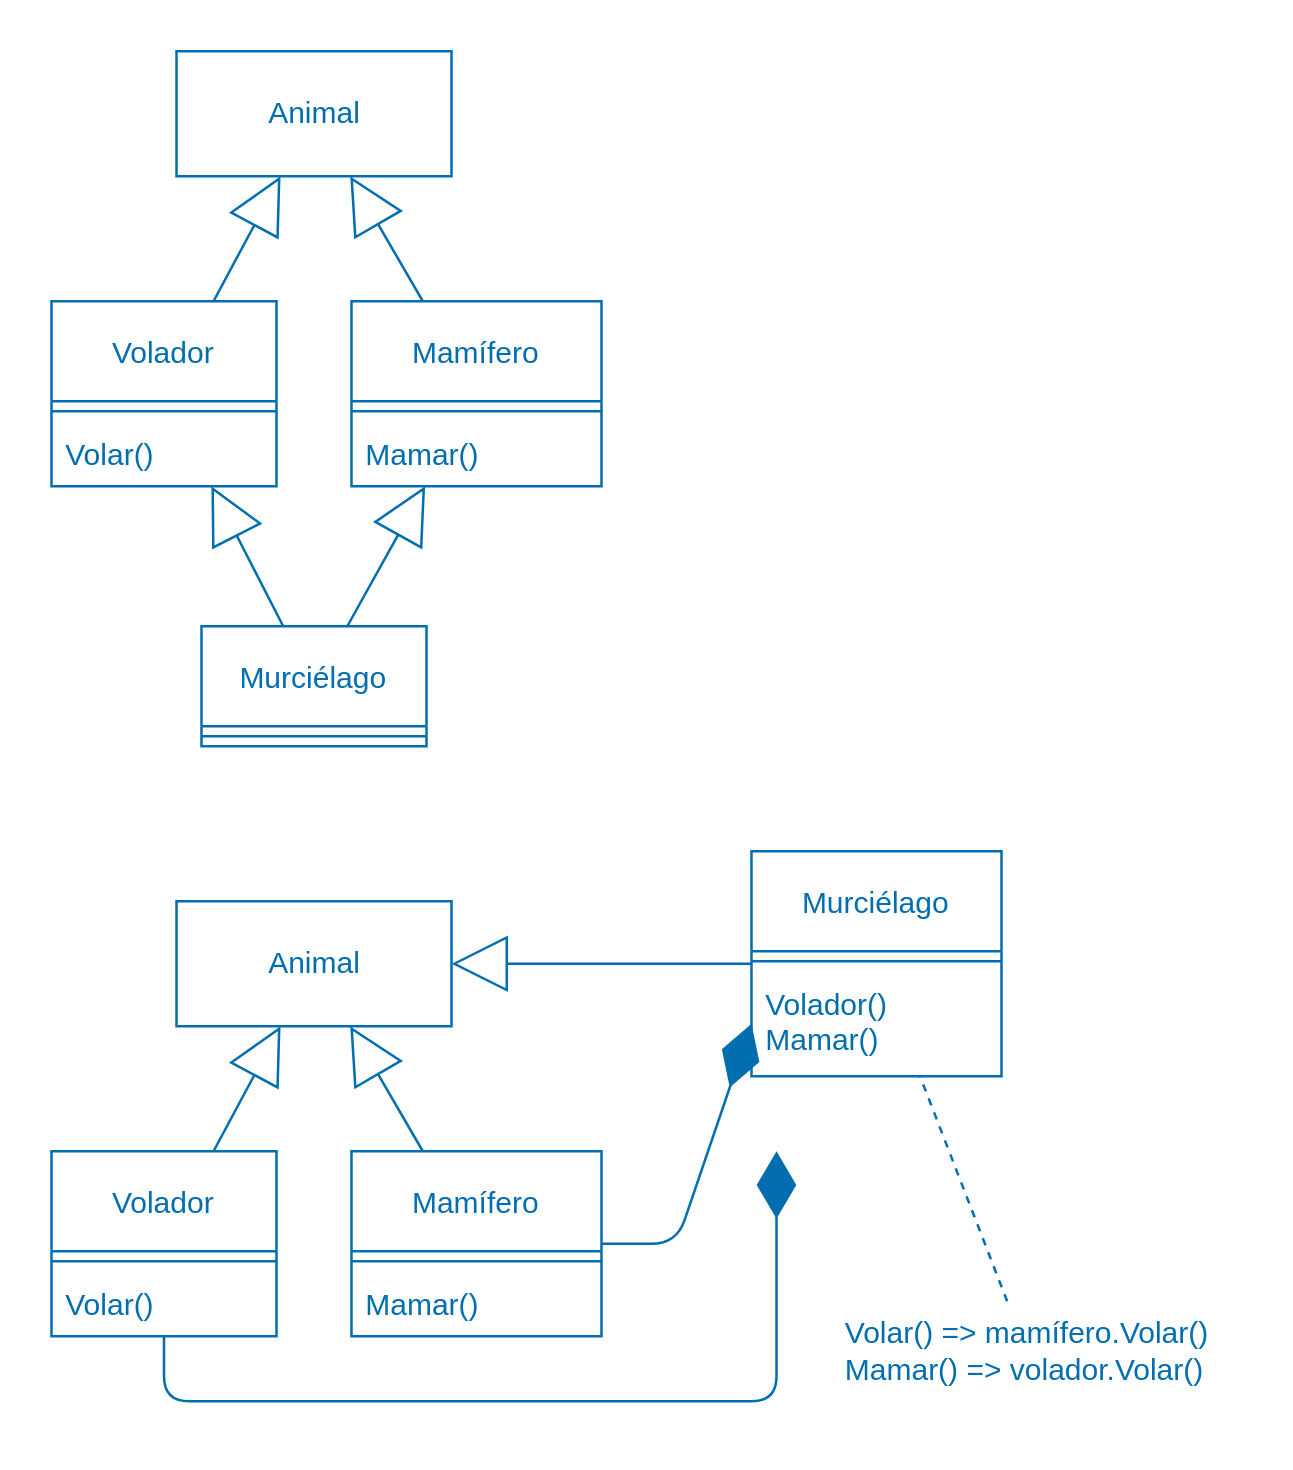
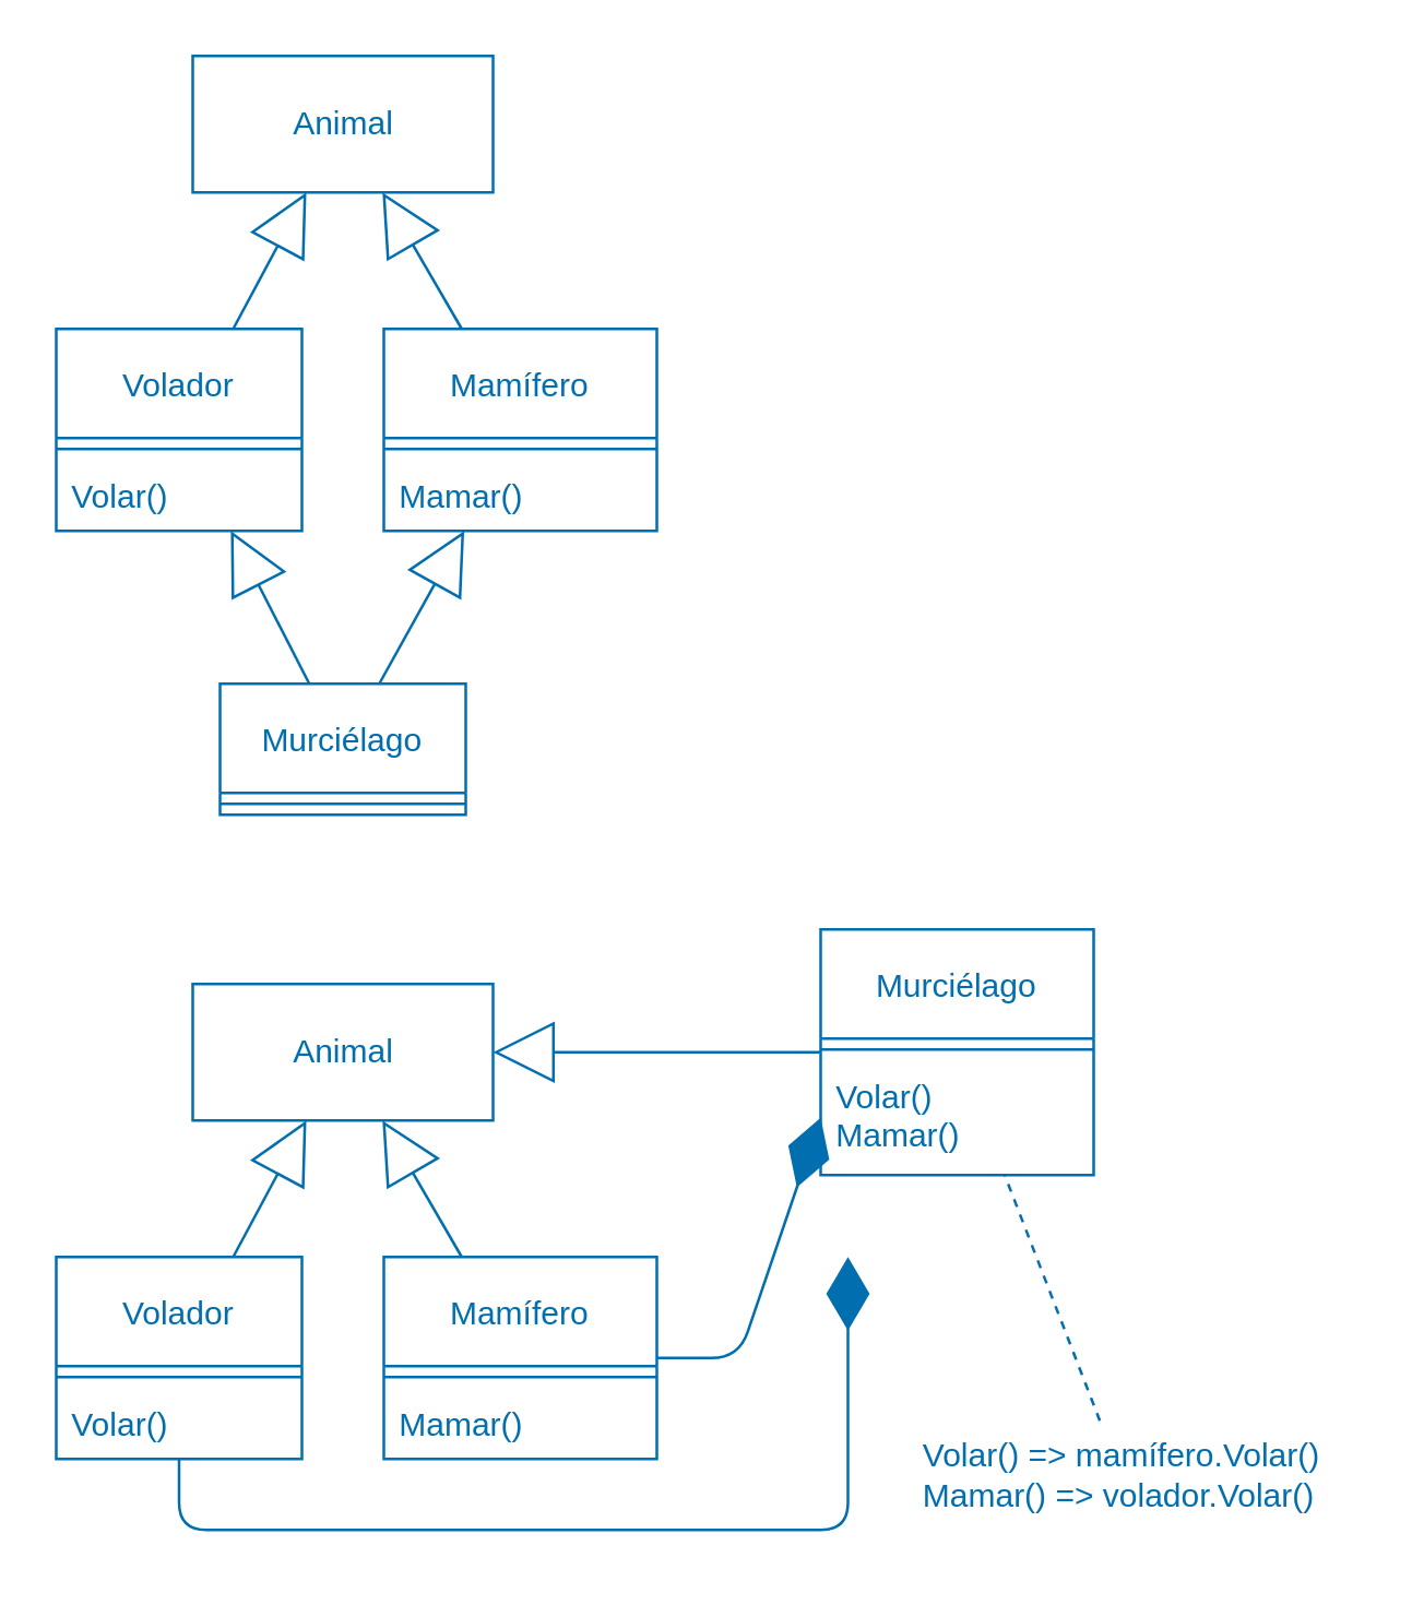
  <mxCell id="0" />
  <mxCell id="1" parent="0" />
  <mxCell id="2" value="" style="endArrow=block;html=1;endFill=0;elbow=vertical;strokeColor=#006EAF;fontColor=#006EAF;strokeWidth=1;endSize=20;" parent="1" source="5" target="3" edge="1"><mxGeometry width="160" relative="1" as="geometry"><mxPoint x="104.375" y="140" as="sourcePoint" /><mxPoint x="60" y="148.2" as="targetPoint" /></mxGeometry></mxCell>
  <mxCell id="3" value="Animal" style="html=1;fillColor=none;fontColor=#006EAF;strokeColor=#006EAF;" parent="1" vertex="1"><mxGeometry x="70" y="20" width="110" height="50" as="geometry" /></mxCell>
  <mxCell id="4" value="" style="endArrow=block;html=1;endFill=0;elbow=vertical;strokeColor=#006EAF;fontColor=#006EAF;strokeWidth=1;endSize=20;" parent="1" source="8" target="3" edge="1"><mxGeometry width="160" relative="1" as="geometry"><mxPoint x="33.958" y="270" as="sourcePoint" /><mxPoint x="105.417" y="190" as="targetPoint" /></mxGeometry></mxCell>
  <mxCell id="5" value="Volador" style="swimlane;fontStyle=0;align=center;verticalAlign=middle;childLayout=stackLayout;horizontal=1;startSize=40;horizontalStack=0;resizeParent=1;resizeParentMax=0;resizeLast=0;collapsible=1;marginBottom=0;fillColor=none;fontColor=#006EAF;strokeColor=#006EAF;" parent="1" vertex="1"><mxGeometry x="20" y="120" width="90" height="74" as="geometry" /></mxCell>
  <mxCell id="6" value="" style="line;strokeWidth=1;fillColor=none;align=left;verticalAlign=middle;spacingTop=-1;spacingLeft=3;spacingRight=3;rotatable=0;labelPosition=right;points=[];portConstraint=eastwest;strokeColor=inherit;" parent="5" vertex="1"><mxGeometry y="40" width="90" height="8" as="geometry" /></mxCell>
  <mxCell id="7" value="Volar()" style="text;strokeColor=none;fillColor=none;align=left;verticalAlign=top;spacingLeft=4;spacingRight=4;overflow=hidden;rotatable=0;points=[[0,0.5],[1,0.5]];portConstraint=eastwest;fontColor=#006EAF;" parent="5" vertex="1"><mxGeometry y="48" width="90" height="26" as="geometry" /></mxCell>
  <mxCell id="8" value="Mamífero" style="swimlane;fontStyle=0;align=center;verticalAlign=middle;childLayout=stackLayout;horizontal=1;startSize=40;horizontalStack=0;resizeParent=1;resizeParentMax=0;resizeLast=0;collapsible=1;marginBottom=0;fillColor=none;fontColor=#006EAF;strokeColor=#006EAF;" parent="1" vertex="1"><mxGeometry x="140" y="120" width="100" height="74" as="geometry" /></mxCell>
  <mxCell id="9" value="" style="line;strokeWidth=1;fillColor=none;align=left;verticalAlign=middle;spacingTop=-1;spacingLeft=3;spacingRight=3;rotatable=0;labelPosition=right;points=[];portConstraint=eastwest;strokeColor=inherit;" parent="8" vertex="1"><mxGeometry y="40" width="100" height="8" as="geometry" /></mxCell>
  <mxCell id="10" value="Mamar()" style="text;strokeColor=none;fillColor=none;align=left;verticalAlign=top;spacingLeft=4;spacingRight=4;overflow=hidden;rotatable=0;points=[[0,0.5],[1,0.5]];portConstraint=eastwest;fontColor=#006EAF;" parent="8" vertex="1"><mxGeometry y="48" width="100" height="26" as="geometry" /></mxCell>
  <mxCell id="11" value="Murciélago" style="swimlane;fontStyle=0;align=center;verticalAlign=middle;childLayout=stackLayout;horizontal=1;startSize=40;horizontalStack=0;resizeParent=1;resizeParentMax=0;resizeLast=0;collapsible=1;marginBottom=0;fillColor=none;fontColor=#006EAF;strokeColor=#006EAF;" parent="1" vertex="1"><mxGeometry x="80" y="250" width="90" height="48" as="geometry" /></mxCell>
  <mxCell id="12" value="" style="line;strokeWidth=1;fillColor=none;align=left;verticalAlign=middle;spacingTop=-1;spacingLeft=3;spacingRight=3;rotatable=0;labelPosition=right;points=[];portConstraint=eastwest;strokeColor=inherit;" parent="11" vertex="1"><mxGeometry y="40" width="90" height="8" as="geometry" /></mxCell>
  <mxCell id="13" value="" style="endArrow=block;html=1;endFill=0;elbow=vertical;strokeColor=#006EAF;fontColor=#006EAF;strokeWidth=1;endSize=20;" parent="1" source="11" target="5" edge="1"><mxGeometry width="160" relative="1" as="geometry"><mxPoint x="101.818" y="130" as="sourcePoint" /><mxPoint x="133.636" y="60" as="targetPoint" /></mxGeometry></mxCell>
  <mxCell id="14" value="" style="endArrow=block;html=1;endFill=0;elbow=vertical;strokeColor=#006EAF;fontColor=#006EAF;strokeWidth=1;endSize=20;" parent="1" source="11" target="8" edge="1"><mxGeometry width="160" relative="1" as="geometry"><mxPoint x="135.421" y="250" as="sourcePoint" /><mxPoint x="107.477" y="204" as="targetPoint" /></mxGeometry></mxCell>
  <mxCell id="15" value="Animal" style="html=1;fillColor=none;fontColor=#006EAF;strokeColor=#006EAF;" parent="1" vertex="1"><mxGeometry x="70" y="360" width="110" height="50" as="geometry" /></mxCell>
  <mxCell id="16" value="Murciélago" style="swimlane;fontStyle=0;align=center;verticalAlign=middle;childLayout=stackLayout;horizontal=1;startSize=40;horizontalStack=0;resizeParent=1;resizeParentMax=0;resizeLast=0;collapsible=1;marginBottom=0;fillColor=none;fontColor=#006EAF;strokeColor=#006EAF;" parent="1" vertex="1"><mxGeometry x="300" y="340" width="100" height="90" as="geometry" /></mxCell>
  <mxCell id="17" value="" style="line;strokeWidth=1;fillColor=none;align=left;verticalAlign=middle;spacingTop=-1;spacingLeft=3;spacingRight=3;rotatable=0;labelPosition=right;points=[];portConstraint=eastwest;strokeColor=inherit;" parent="16" vertex="1"><mxGeometry y="40" width="100" height="8" as="geometry" /></mxCell>
- <mxCell id="18" value="Volador()&#10;Mamar()" style="text;strokeColor=none;fillColor=none;align=left;verticalAlign=top;spacingLeft=4;spacingRight=4;overflow=hidden;rotatable=0;points=[[0,0.5],[1,0.5]];portConstraint=eastwest;fontColor=#006EAF;" parent="16" vertex="1"><mxGeometry y="48" width="100" height="42" as="geometry" /></mxCell>
+ <mxCell id="18" value="Volar()&#10;Mamar()" style="text;strokeColor=none;fillColor=none;align=left;verticalAlign=top;spacingLeft=4;spacingRight=4;overflow=hidden;rotatable=0;points=[[0,0.5],[1,0.5]];portConstraint=eastwest;fontColor=#006EAF;" parent="16" vertex="1"><mxGeometry y="48" width="100" height="42" as="geometry" /></mxCell>
  <mxCell id="19" value="" style="endArrow=diamondThin;endFill=1;endSize=24;html=1;fontColor=#006EAF;fillColor=#1ba1e2;strokeColor=#006EAF;labelBackgroundColor=none;" parent="1" source="26" edge="1"><mxGeometry x="-0.578" y="31" width="160" relative="1" as="geometry"><mxPoint x="440" y="550" as="sourcePoint" /><mxPoint x="310" y="460" as="targetPoint" /><mxPoint x="1" as="offset" /><Array as="points"><mxPoint x="65" y="560" /><mxPoint x="310" y="560" /></Array></mxGeometry></mxCell>
  <mxCell id="20" value="" style="endArrow=diamondThin;endFill=1;endSize=24;html=1;fontColor=#006EAF;fillColor=#1ba1e2;strokeColor=#006EAF;labelBackgroundColor=none;entryX=0;entryY=0.5;entryDx=0;entryDy=0;" parent="1" source="27" target="18" edge="1"><mxGeometry x="-0.519" y="-25" width="160" relative="1" as="geometry"><mxPoint x="265.818" y="470" as="sourcePoint" /><mxPoint x="127.798" y="420" as="targetPoint" /><mxPoint as="offset" /><Array as="points"><mxPoint x="270" y="497" /></Array></mxGeometry></mxCell>
  <mxCell id="21" value="" style="endArrow=block;html=1;endFill=0;elbow=vertical;strokeColor=#006EAF;fontColor=#006EAF;strokeWidth=1;endSize=20;" parent="1" source="16" target="15" edge="1"><mxGeometry width="160" relative="1" as="geometry"><mxPoint x="217.184" y="570" as="sourcePoint" /><mxPoint x="225.34" y="528" as="targetPoint" /></mxGeometry></mxCell>
  <mxCell id="22" value="" style="endArrow=block;html=1;endFill=0;elbow=vertical;strokeColor=#006EAF;fontColor=#006EAF;strokeWidth=1;endSize=20;" parent="1" source="24" target="15" edge="1"><mxGeometry width="160" relative="1" as="geometry"><mxPoint x="104.375" y="480" as="sourcePoint" /><mxPoint x="111.607" y="410" as="targetPoint" /></mxGeometry></mxCell>
  <mxCell id="23" value="" style="endArrow=block;html=1;endFill=0;elbow=vertical;strokeColor=#006EAF;fontColor=#006EAF;strokeWidth=1;endSize=20;" parent="1" source="27" target="15" edge="1"><mxGeometry width="160" relative="1" as="geometry"><mxPoint x="33.958" y="610" as="sourcePoint" /><mxPoint x="139.509" y="410" as="targetPoint" /></mxGeometry></mxCell>
  <mxCell id="24" value="Volador" style="swimlane;fontStyle=0;align=center;verticalAlign=middle;childLayout=stackLayout;horizontal=1;startSize=40;horizontalStack=0;resizeParent=1;resizeParentMax=0;resizeLast=0;collapsible=1;marginBottom=0;fillColor=none;fontColor=#006EAF;strokeColor=#006EAF;" parent="1" vertex="1"><mxGeometry x="20" y="460" width="90" height="74" as="geometry" /></mxCell>
  <mxCell id="25" value="" style="line;strokeWidth=1;fillColor=none;align=left;verticalAlign=middle;spacingTop=-1;spacingLeft=3;spacingRight=3;rotatable=0;labelPosition=right;points=[];portConstraint=eastwest;strokeColor=inherit;" parent="24" vertex="1"><mxGeometry y="40" width="90" height="8" as="geometry" /></mxCell>
  <mxCell id="26" value="Volar()" style="text;strokeColor=none;fillColor=none;align=left;verticalAlign=top;spacingLeft=4;spacingRight=4;overflow=hidden;rotatable=0;points=[[0,0.5],[1,0.5]];portConstraint=eastwest;fontColor=#006EAF;" parent="24" vertex="1"><mxGeometry y="48" width="90" height="26" as="geometry" /></mxCell>
  <mxCell id="27" value="Mamífero" style="swimlane;fontStyle=0;align=center;verticalAlign=middle;childLayout=stackLayout;horizontal=1;startSize=40;horizontalStack=0;resizeParent=1;resizeParentMax=0;resizeLast=0;collapsible=1;marginBottom=0;fillColor=none;fontColor=#006EAF;strokeColor=#006EAF;" parent="1" vertex="1"><mxGeometry x="140" y="460" width="100" height="74" as="geometry" /></mxCell>
  <mxCell id="28" value="" style="line;strokeWidth=1;fillColor=none;align=left;verticalAlign=middle;spacingTop=-1;spacingLeft=3;spacingRight=3;rotatable=0;labelPosition=right;points=[];portConstraint=eastwest;strokeColor=inherit;" parent="27" vertex="1"><mxGeometry y="40" width="100" height="8" as="geometry" /></mxCell>
  <mxCell id="29" value="Mamar()" style="text;strokeColor=none;fillColor=none;align=left;verticalAlign=top;spacingLeft=4;spacingRight=4;overflow=hidden;rotatable=0;points=[[0,0.5],[1,0.5]];portConstraint=eastwest;fontColor=#006EAF;" parent="27" vertex="1"><mxGeometry y="48" width="100" height="26" as="geometry" /></mxCell>
  <mxCell id="30" value="Volar() =&amp;gt; mamífero.Volar()&lt;br&gt;&lt;div style=&quot;text-align: left;&quot;&gt;&lt;span style=&quot;background-color: initial;&quot;&gt;Mamar() =&amp;gt; volador.Volar()&lt;/span&gt;&lt;/div&gt;" style="text;html=1;align=center;verticalAlign=middle;resizable=0;points=[];autosize=1;strokeColor=none;fillColor=none;fontColor=#006EAF;" parent="1" vertex="1"><mxGeometry x="325" y="520" width="170" height="40" as="geometry" /></mxCell>
  <mxCell id="31" value="" style="edgeStyle=none;html=1;endArrow=none;endSize=12;dashed=1;verticalAlign=bottom;labelBackgroundColor=none;fontColor=#006EAF;fillColor=#1ba1e2;strokeColor=#006EAF;endFill=0;" parent="1" source="30" target="16" edge="1"><mxGeometry width="160" relative="1" as="geometry"><mxPoint x="150" y="370" as="sourcePoint" /><mxPoint x="310" y="370" as="targetPoint" /></mxGeometry></mxCell>
